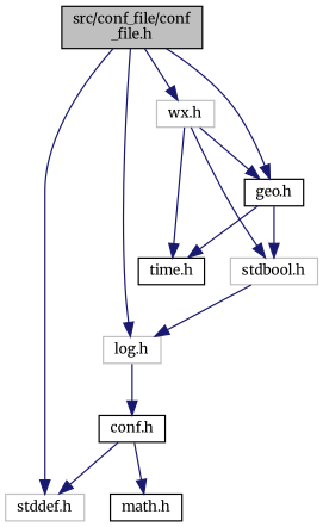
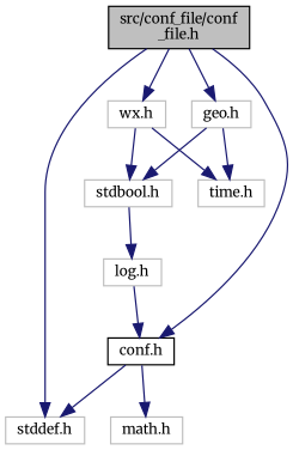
  digraph {
    fontname=Merriweather
    node [color=grey75 fillcolor=white fontname=Merriweather fontsize=10 shape=record style=filled]
    edge [color=midnightblue fontname=Merriweather fontsize=10 labelfontname=Helvetica labelfontsize=10 style=solid]
    n1 [color=black fillcolor=grey75 fontcolor=black height=0.2 label="src/conf_file/conf\l_file.h" width=0.4]
-   n2 [color=black height=0.2 label="geo.h" width=0.4]
+   n2 [height=0.2 label="geo.h" width=0.4]
    n3 [height=0.2 label="log.h" width=0.4]
    n4 [height=0.2 label="stddef.h" width=0.4]
    n5 [height=0.2 label="wx.h" width=0.4]
    n6 [height=0.2 label="stdbool.h" width=0.4]
-   n7 [color=black height=0.2 label="time.h" width=0.4]
+   n7 [height=0.2 label="time.h" width=0.4]
    n8 [color=black height=0.2 label="conf.h" width=0.4]
-   n9 [color=black height=0.2 label="math.h" width=0.4]
+   n9 [height=0.2 label="math.h" width=0.4]
    n1 -> n2
-   n1 -> n3
+   n1 -> n8
    n1 -> n4
    n1 -> n5
    n2 -> n6
    n2 -> n7
    n3 -> n8
-   n5 -> n2
    n5 -> n6
    n5 -> n7
    n6 -> n3
    n8 -> n4
    n8 -> n9
  }
